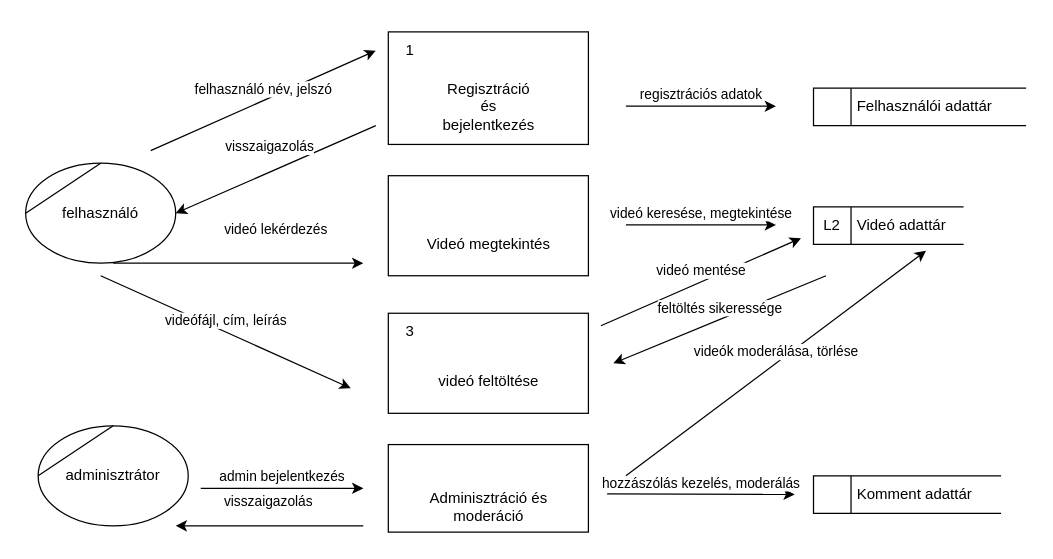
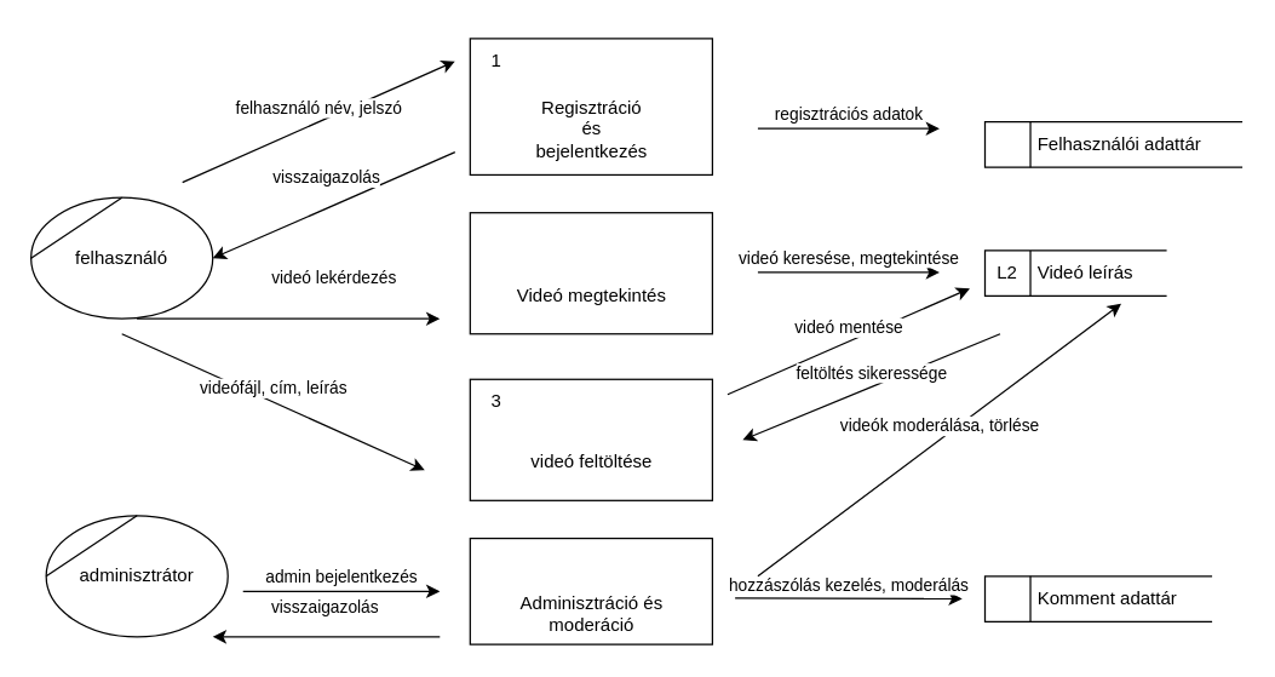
  <mxCell id="0" />
  <mxCell id="1" parent="0" />
  <mxCell id="2" value="Regisztráció&lt;br&gt;és&lt;br&gt;bejelentkezés" style="html=1;dashed=0;whitespace=wrap;shape=mxgraph.dfd.process;align=center;container=1;collapsible=0;spacingTop=30;" parent="1" vertex="1"><mxGeometry x="310" y="25" width="160" height="90" as="geometry" /></mxCell>
  <mxCell id="3" value="1" style="text;html=1;strokeColor=none;fillColor=none;align=center;verticalAlign=middle;whiteSpace=wrap;rounded=0;movable=0;resizable=0;rotatable=0;cloneable=0;deletable=0;connectable=0;allowArrows=0;pointerEvents=1;" parent="2" vertex="1"><mxGeometry width="35" height="30" as="geometry" /></mxCell>
  <mxCell id="4" value="" style="text;html=1;strokeColor=none;fillColor=none;align=left;verticalAlign=middle;whiteSpace=wrap;rounded=0;movable=0;resizable=0;connectable=0;allowArrows=0;rotatable=0;cloneable=0;deletable=0;spacingLeft=6;autosize=1;resizeWidth=0;" parent="2" vertex="1"><mxGeometry x="35" y="-5" width="50" height="40" as="geometry" /></mxCell>
  <mxCell id="5" value="felhasználó" style="shape=stencil(tZRtjoMgEIZPw98GJR6gYXfvQe10nZQCAbYft99RNKlW7GajiTGZeeXhnZGBCRka5YCVvGHig5VlwTm9Kb5NYhUc1DElr8qjOmhISojenuGGx9gz0DTgMbaq+GR8T9+0j5C1NYYgaE0YKU86wRQaWsvvCdZv/xhFjvgXiOB7kynLyq+/Y3fVNuBiI79j7OB+db/rgceOi61+3Grg4v9YISmTO9xCHlR9/vb2xxxnzYDW6AK8OfLTeZzO66ynzM5CnqyHBUsn1DqN9UITnWoH/kUY5Iu9PtVUzRY1jx4IGk22K9UioSs+44+uvFxl3bKX1nTZdE12iV8=);whiteSpace=wrap;html=1;" parent="1" vertex="1"><mxGeometry y="130" width="120" height="80" as="geometry" x="20" /></mxCell>
  <mxCell id="6" value="Adminisztráció és&lt;br&gt;moderáció" style="html=1;dashed=0;whitespace=wrap;shape=mxgraph.dfd.process;align=center;container=1;collapsible=0;spacingTop=30;" parent="1" vertex="1"><mxGeometry x="310" y="355" width="160" height="70" as="geometry" /></mxCell>
  <mxCell id="7" value="" style="text;html=1;strokeColor=none;fillColor=none;align=left;verticalAlign=middle;whiteSpace=wrap;rounded=0;movable=0;resizable=0;connectable=0;allowArrows=0;rotatable=0;cloneable=0;deletable=0;spacingLeft=6;autosize=1;resizeWidth=0;" parent="6" vertex="1"><mxGeometry x="35" y="-5" width="50" height="40" as="geometry" /></mxCell>
- <mxCell id="8" value="Felhasználói adattár" style="html=1;dashed=0;whitespace=wrap;shape=mxgraph.dfd.dataStoreID;align=left;spacingLeft=33;container=1;collapsible=0;autosize=0;" parent="1" vertex="1"><mxGeometry x="650" y="70" width="170" height="30" as="geometry" /></mxCell>
+ <mxCell id="8" value="Felhasználói adattár" style="html=1;dashed=0;whitespace=wrap;shape=mxgraph.dfd.dataStoreID;align=left;spacingLeft=33;container=1;collapsible=0;autosize=0;" parent="1" vertex="1"><mxGeometry x="650" y="80" width="170" height="30" as="geometry" /></mxCell>
  <mxCell id="9" value="Komment adattár" style="html=1;dashed=0;whitespace=wrap;shape=mxgraph.dfd.dataStoreID;align=left;spacingLeft=33;container=1;collapsible=0;autosize=0;" parent="1" vertex="1"><mxGeometry x="650" y="380" width="150" height="30" as="geometry" /></mxCell>
  <mxCell id="10" value="adminisztrátor" style="shape=stencil(tZRtjoMgEIZPw98GJR6gYXfvQe10nZQCAbYft99RNKlW7GajiTGZeeXhnZGBCRka5YCVvGHig5VlwTm9Kb5NYhUc1DElr8qjOmhISojenuGGx9gz0DTgMbaq+GR8T9+0j5C1NYYgaE0YKU86wRQaWsvvCdZv/xhFjvgXiOB7kynLyq+/Y3fVNuBiI79j7OB+db/rgceOi61+3Grg4v9YISmTO9xCHlR9/vb2xxxnzYDW6AK8OfLTeZzO66ynzM5CnqyHBUsn1DqN9UITnWoH/kUY5Iu9PtVUzRY1jx4IGk22K9UioSs+44+uvFxl3bKX1nTZdE12iV8=);whiteSpace=wrap;html=1;" parent="1" vertex="1"><mxGeometry x="30" y="340" width="120" height="80" as="geometry" /></mxCell>
  <mxCell id="11" value="Videó megtekintés" style="html=1;dashed=0;whitespace=wrap;shape=mxgraph.dfd.process;align=center;container=1;collapsible=0;spacingTop=30;" parent="1" vertex="1"><mxGeometry x="310" y="140" width="160" height="80" as="geometry" /></mxCell>
  <mxCell id="12" value="" style="text;html=1;strokeColor=none;fillColor=none;align=left;verticalAlign=middle;whiteSpace=wrap;rounded=0;movable=0;resizable=0;connectable=0;allowArrows=0;rotatable=0;cloneable=0;deletable=0;spacingLeft=6;autosize=1;resizeWidth=0;" parent="11" vertex="1"><mxGeometry x="35" y="-5" width="50" height="40" as="geometry" /></mxCell>
- <mxCell id="13" value="Videó adattár" style="html=1;dashed=0;whitespace=wrap;shape=mxgraph.dfd.dataStoreID;align=left;spacingLeft=33;container=1;collapsible=0;autosize=0;" parent="1" vertex="1"><mxGeometry x="650" y="165" width="120" height="30" as="geometry" /></mxCell>
+ <mxCell id="13" value="Videó leírás" style="html=1;dashed=0;whitespace=wrap;shape=mxgraph.dfd.dataStoreID;align=left;spacingLeft=33;container=1;collapsible=0;autosize=0;" parent="1" vertex="1"><mxGeometry x="650" y="165" width="120" height="30" as="geometry" /></mxCell>
  <mxCell id="14" value="L2" style="text;html=1;strokeColor=none;fillColor=none;align=center;verticalAlign=middle;whiteSpace=wrap;rounded=0;movable=0;resizable=0;rotatable=0;cloneable=0;deletable=0;allowArrows=0;connectable=0;" parent="13" vertex="1"><mxGeometry width="30" height="30" as="geometry" /></mxCell>
  <mxCell id="15" value="regisztrációs adatok" style="endArrow=classic;html=1;rounded=0;verticalAlign=bottom;" parent="1" edge="1"><mxGeometry width="50" height="50" relative="1" as="geometry"><mxPoint x="500" y="84.41" as="sourcePoint" /><mxPoint x="620" y="84.41" as="targetPoint" /></mxGeometry></mxCell>
  <mxCell id="16" value="videó keresése, megtekintése" style="endArrow=classic;html=1;rounded=0;verticalAlign=bottom;" parent="1" edge="1"><mxGeometry width="50" height="50" relative="1" as="geometry"><mxPoint x="500" y="179.41" as="sourcePoint" /><mxPoint x="620" y="179.41" as="targetPoint" /></mxGeometry></mxCell>
  <mxCell id="17" value="felhasználó név, jelszó" style="endArrow=classic;html=1;rounded=0;verticalAlign=bottom;" parent="1" edge="1"><mxGeometry width="50" height="50" relative="1" as="geometry"><mxPoint x="120" y="120" as="sourcePoint" /><mxPoint x="300" y="40" as="targetPoint" /></mxGeometry></mxCell>
  <mxCell id="18" value="visszaigazolás" style="endArrow=classic;html=1;rounded=0;verticalAlign=bottom;entryX=1;entryY=0.5;entryDx=0;entryDy=0;" parent="1" target="5" edge="1"><mxGeometry y="-10" width="50" height="50" relative="1" as="geometry"><mxPoint x="300" y="100" as="sourcePoint" /><mxPoint x="160" y="120" as="targetPoint" /><Array as="points" /><mxPoint x="-1" as="offset" /></mxGeometry></mxCell>
  <mxCell id="19" value="hozzászólás kezelés, moderálás" style="endArrow=classic;html=1;rounded=0;verticalAlign=bottom;" parent="1" edge="1"><mxGeometry width="50" height="50" relative="1" as="geometry"><mxPoint x="485" y="394.41" as="sourcePoint" /><mxPoint x="635" y="394.82" as="targetPoint" /></mxGeometry></mxCell>
  <mxCell id="20" value="videó lekérdezés" style="endArrow=classic;html=1;rounded=0;verticalAlign=bottom;exitX=0.583;exitY=1;exitDx=0;exitDy=0;exitPerimeter=0;" parent="1" source="5" edge="1"><mxGeometry x="0.306" y="18" width="50" height="50" relative="1" as="geometry"><mxPoint x="100" y="204.41" as="sourcePoint" /><mxPoint x="290" y="210" as="targetPoint" /><Array as="points"><mxPoint x="240" y="210" /></Array><mxPoint x="-1" as="offset" /></mxGeometry></mxCell>
  <mxCell id="21" value="videó feltöltése" style="html=1;dashed=0;whitespace=wrap;shape=mxgraph.dfd.process;align=center;container=1;collapsible=0;spacingTop=30;" parent="1" vertex="1"><mxGeometry x="310" y="250" width="160" height="80" as="geometry" /></mxCell>
  <mxCell id="22" value="3" style="text;html=1;strokeColor=none;fillColor=none;align=center;verticalAlign=middle;whiteSpace=wrap;rounded=0;movable=0;resizable=0;rotatable=0;cloneable=0;deletable=0;connectable=0;allowArrows=0;pointerEvents=1;" parent="21" vertex="1"><mxGeometry width="35" height="30" as="geometry" /></mxCell>
  <mxCell id="23" value="" style="text;html=1;strokeColor=none;fillColor=none;align=left;verticalAlign=middle;whiteSpace=wrap;rounded=0;movable=0;resizable=0;connectable=0;allowArrows=0;rotatable=0;cloneable=0;deletable=0;spacingLeft=6;autosize=1;resizeWidth=0;" parent="21" vertex="1"><mxGeometry x="35" y="-5" width="50" height="40" as="geometry" /></mxCell>
  <mxCell id="24" value="videófájl, cím, leírás" style="endArrow=classic;html=1;rounded=0;verticalAlign=bottom;" parent="1" edge="1"><mxGeometry width="50" height="50" relative="1" as="geometry"><mxPoint x="80" y="220" as="sourcePoint" /><mxPoint x="280" y="310" as="targetPoint" /></mxGeometry></mxCell>
  <mxCell id="25" value="videó mentése" style="endArrow=classic;html=1;rounded=0;verticalAlign=bottom;" parent="1" edge="1"><mxGeometry width="50" height="50" relative="1" as="geometry"><mxPoint x="480" y="260" as="sourcePoint" /><mxPoint x="640" y="190" as="targetPoint" /></mxGeometry></mxCell>
  <mxCell id="26" value="videók moderálása, törlése" style="endArrow=classic;html=1;rounded=0;verticalAlign=bottom;" parent="1" edge="1"><mxGeometry width="50" height="50" relative="1" as="geometry"><mxPoint x="500" y="380" as="sourcePoint" /><mxPoint x="740" y="200" as="targetPoint" /></mxGeometry></mxCell>
  <mxCell id="27" value="feltöltés sikeressége" style="endArrow=classic;html=1;rounded=0;verticalAlign=bottom;" parent="1" edge="1"><mxGeometry width="50" height="50" relative="1" as="geometry"><mxPoint x="660" y="220" as="sourcePoint" /><mxPoint x="490" y="290" as="targetPoint" /></mxGeometry></mxCell>
  <mxCell id="28" value="admin bejelentkezés" style="endArrow=classic;html=1;rounded=0;verticalAlign=bottom;" parent="1" edge="1"><mxGeometry width="50" height="50" relative="1" as="geometry"><mxPoint x="160" y="390" as="sourcePoint" /><mxPoint x="290" y="390" as="targetPoint" /></mxGeometry></mxCell>
  <mxCell id="29" value="visszaigazolás" style="endArrow=classic;html=1;rounded=0;verticalAlign=bottom;entryX=1;entryY=0.5;entryDx=0;entryDy=0;" parent="1" edge="1"><mxGeometry y="-10" width="50" height="50" relative="1" as="geometry"><mxPoint x="290" y="420" as="sourcePoint" /><mxPoint x="140" y="420" as="targetPoint" /><Array as="points" /><mxPoint x="-1" as="offset" /></mxGeometry></mxCell>
